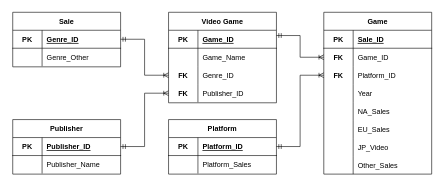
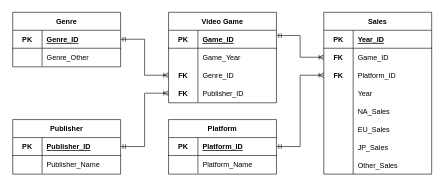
  <mxCell id="0" />
  <mxCell id="1" parent="0" />
- <mxCell id="2" value="Game" style="shape=table;startSize=30;container=1;collapsible=1;childLayout=tableLayout;fixedRows=1;rowLines=0;fontStyle=1;align=center;resizeLast=1;" parent="1" vertex="1"><mxGeometry x="539" y="20" width="180" height="270" as="geometry" /></mxCell>
+ <mxCell id="2" value="Sales" style="shape=table;startSize=30;container=1;collapsible=1;childLayout=tableLayout;fixedRows=1;rowLines=0;fontStyle=1;align=center;resizeLast=1;" parent="1" vertex="1"><mxGeometry x="539" y="20" width="180" height="270" as="geometry" /></mxCell>
  <mxCell id="3" value="" style="shape=tableRow;horizontal=0;startSize=0;swimlaneHead=0;swimlaneBody=0;fillColor=none;collapsible=0;dropTarget=0;points=[[0,0.5],[1,0.5]];portConstraint=eastwest;top=0;left=0;right=0;bottom=1;" parent="2" vertex="1"><mxGeometry y="30" width="180" height="30" as="geometry" /></mxCell>
  <mxCell id="4" value="PK" style="shape=partialRectangle;connectable=0;fillColor=none;top=0;left=0;bottom=0;right=0;editable=1;overflow=hidden;fontStyle=1" parent="3" vertex="1"><mxGeometry width="49" height="30" as="geometry"><mxRectangle width="49" height="30" as="alternateBounds" /></mxGeometry></mxCell>
- <mxCell id="5" value="Sale_ID" style="shape=partialRectangle;connectable=0;fillColor=none;top=0;left=0;bottom=0;right=0;align=left;spacingLeft=6;overflow=hidden;fontStyle=5" parent="3" vertex="1"><mxGeometry x="49" width="131" height="30" as="geometry"><mxRectangle width="131" height="30" as="alternateBounds" /></mxGeometry></mxCell>
+ <mxCell id="5" value="Year_ID" style="shape=partialRectangle;connectable=0;fillColor=none;top=0;left=0;bottom=0;right=0;align=left;spacingLeft=6;overflow=hidden;fontStyle=5" parent="3" vertex="1"><mxGeometry x="49" width="131" height="30" as="geometry"><mxRectangle width="131" height="30" as="alternateBounds" /></mxGeometry></mxCell>
  <mxCell id="6" value="" style="shape=tableRow;horizontal=0;startSize=0;swimlaneHead=0;swimlaneBody=0;fillColor=none;collapsible=0;dropTarget=0;points=[[0,0.5],[1,0.5]];portConstraint=eastwest;top=0;left=0;right=0;bottom=0;" vertex="1" parent="2"><mxGeometry y="60" width="180" height="30" as="geometry" /></mxCell>
  <mxCell id="7" value="FK" style="shape=partialRectangle;connectable=0;fillColor=none;top=0;left=0;bottom=0;right=0;editable=1;overflow=hidden;fontStyle=1" vertex="1" parent="6"><mxGeometry width="49" height="30" as="geometry"><mxRectangle width="49" height="30" as="alternateBounds" /></mxGeometry></mxCell>
  <mxCell id="8" value="Game_ID" style="shape=partialRectangle;connectable=0;fillColor=none;top=0;left=0;bottom=0;right=0;align=left;spacingLeft=6;overflow=hidden;" vertex="1" parent="6"><mxGeometry x="49" width="131" height="30" as="geometry"><mxRectangle width="131" height="30" as="alternateBounds" /></mxGeometry></mxCell>
  <mxCell id="9" value="" style="shape=tableRow;horizontal=0;startSize=0;swimlaneHead=0;swimlaneBody=0;fillColor=none;collapsible=0;dropTarget=0;points=[[0,0.5],[1,0.5]];portConstraint=eastwest;top=0;left=0;right=0;bottom=0;swimlaneLine=1;" parent="2" vertex="1"><mxGeometry y="90" width="180" height="30" as="geometry" /></mxCell>
  <mxCell id="10" value="FK" style="shape=partialRectangle;connectable=0;fillColor=none;top=0;left=0;bottom=0;right=0;editable=1;overflow=hidden;fontStyle=1" parent="9" vertex="1"><mxGeometry width="49" height="30" as="geometry"><mxRectangle width="49" height="30" as="alternateBounds" /></mxGeometry></mxCell>
  <mxCell id="11" value="Platform_ID" style="shape=partialRectangle;connectable=0;fillColor=none;top=0;left=0;bottom=0;right=0;align=left;spacingLeft=6;overflow=hidden;" parent="9" vertex="1"><mxGeometry x="49" width="131" height="30" as="geometry"><mxRectangle width="131" height="30" as="alternateBounds" /></mxGeometry></mxCell>
  <mxCell id="12" style="shape=tableRow;horizontal=0;startSize=0;swimlaneHead=0;swimlaneBody=0;fillColor=none;collapsible=0;dropTarget=0;points=[[0,0.5],[1,0.5]];portConstraint=eastwest;top=0;left=0;right=0;bottom=0;" vertex="1" parent="2"><mxGeometry y="120" width="180" height="30" as="geometry" /></mxCell>
  <mxCell id="13" value="" style="shape=partialRectangle;connectable=0;fillColor=none;top=0;left=0;bottom=0;right=0;editable=1;overflow=hidden;fontStyle=1" vertex="1" parent="12"><mxGeometry width="49" height="30" as="geometry"><mxRectangle width="49" height="30" as="alternateBounds" /></mxGeometry></mxCell>
  <mxCell id="14" value="Year" style="shape=partialRectangle;connectable=0;fillColor=none;top=0;left=0;bottom=0;right=0;align=left;spacingLeft=6;overflow=hidden;" vertex="1" parent="12"><mxGeometry x="49" width="131" height="30" as="geometry"><mxRectangle width="131" height="30" as="alternateBounds" /></mxGeometry></mxCell>
  <mxCell id="15" style="shape=tableRow;horizontal=0;startSize=0;swimlaneHead=0;swimlaneBody=0;fillColor=none;collapsible=0;dropTarget=0;points=[[0,0.5],[1,0.5]];portConstraint=eastwest;top=0;left=0;right=0;bottom=0;" vertex="1" parent="2"><mxGeometry y="150" width="180" height="30" as="geometry" /></mxCell>
  <mxCell id="16" value="" style="shape=partialRectangle;connectable=0;fillColor=none;top=0;left=0;bottom=0;right=0;editable=1;overflow=hidden;fontStyle=1" vertex="1" parent="15"><mxGeometry width="49" height="30" as="geometry"><mxRectangle width="49" height="30" as="alternateBounds" /></mxGeometry></mxCell>
  <mxCell id="17" value="NA_Sales" style="shape=partialRectangle;connectable=0;fillColor=none;top=0;left=0;bottom=0;right=0;align=left;spacingLeft=6;overflow=hidden;" vertex="1" parent="15"><mxGeometry x="49" width="131" height="30" as="geometry"><mxRectangle width="131" height="30" as="alternateBounds" /></mxGeometry></mxCell>
  <mxCell id="18" style="shape=tableRow;horizontal=0;startSize=0;swimlaneHead=0;swimlaneBody=0;fillColor=none;collapsible=0;dropTarget=0;points=[[0,0.5],[1,0.5]];portConstraint=eastwest;top=0;left=0;right=0;bottom=0;" vertex="1" parent="2"><mxGeometry y="180" width="180" height="30" as="geometry" /></mxCell>
  <mxCell id="19" value="" style="shape=partialRectangle;connectable=0;fillColor=none;top=0;left=0;bottom=0;right=0;editable=1;overflow=hidden;fontStyle=1" vertex="1" parent="18"><mxGeometry width="49" height="30" as="geometry"><mxRectangle width="49" height="30" as="alternateBounds" /></mxGeometry></mxCell>
  <mxCell id="20" value="EU_Sales" style="shape=partialRectangle;connectable=0;fillColor=none;top=0;left=0;bottom=0;right=0;align=left;spacingLeft=6;overflow=hidden;" vertex="1" parent="18"><mxGeometry x="49" width="131" height="30" as="geometry"><mxRectangle width="131" height="30" as="alternateBounds" /></mxGeometry></mxCell>
  <mxCell id="21" style="shape=tableRow;horizontal=0;startSize=0;swimlaneHead=0;swimlaneBody=0;fillColor=none;collapsible=0;dropTarget=0;points=[[0,0.5],[1,0.5]];portConstraint=eastwest;top=0;left=0;right=0;bottom=0;" vertex="1" parent="2"><mxGeometry y="210" width="180" height="30" as="geometry" /></mxCell>
  <mxCell id="22" value="" style="shape=partialRectangle;connectable=0;fillColor=none;top=0;left=0;bottom=0;right=0;editable=1;overflow=hidden;fontStyle=1" vertex="1" parent="21"><mxGeometry width="49" height="30" as="geometry"><mxRectangle width="49" height="30" as="alternateBounds" /></mxGeometry></mxCell>
- <mxCell id="23" value="JP_Video" style="shape=partialRectangle;connectable=0;fillColor=none;top=0;left=0;bottom=0;right=0;align=left;spacingLeft=6;overflow=hidden;" vertex="1" parent="21"><mxGeometry x="49" width="131" height="30" as="geometry"><mxRectangle width="131" height="30" as="alternateBounds" /></mxGeometry></mxCell>
+ <mxCell id="23" value="JP_Sales" style="shape=partialRectangle;connectable=0;fillColor=none;top=0;left=0;bottom=0;right=0;align=left;spacingLeft=6;overflow=hidden;" vertex="1" parent="21"><mxGeometry x="49" width="131" height="30" as="geometry"><mxRectangle width="131" height="30" as="alternateBounds" /></mxGeometry></mxCell>
  <mxCell id="24" style="shape=tableRow;horizontal=0;startSize=0;swimlaneHead=0;swimlaneBody=0;fillColor=none;collapsible=0;dropTarget=0;points=[[0,0.5],[1,0.5]];portConstraint=eastwest;top=0;left=0;right=0;bottom=0;" vertex="1" parent="2"><mxGeometry y="240" width="180" height="30" as="geometry" /></mxCell>
  <mxCell id="25" value="" style="shape=partialRectangle;connectable=0;fillColor=none;top=0;left=0;bottom=0;right=0;editable=1;overflow=hidden;fontStyle=1" vertex="1" parent="24"><mxGeometry width="49" height="30" as="geometry"><mxRectangle width="49" height="30" as="alternateBounds" /></mxGeometry></mxCell>
  <mxCell id="26" value="Other_Sales" style="shape=partialRectangle;connectable=0;fillColor=none;top=0;left=0;bottom=0;right=0;align=left;spacingLeft=6;overflow=hidden;" vertex="1" parent="24"><mxGeometry x="49" width="131" height="30" as="geometry"><mxRectangle width="131" height="30" as="alternateBounds" /></mxGeometry></mxCell>
- <mxCell id="27" value="Sale" style="shape=table;startSize=30;container=1;collapsible=1;childLayout=tableLayout;fixedRows=1;rowLines=0;fontStyle=1;align=center;resizeLast=1;" vertex="1" parent="1"><mxGeometry x="20" y="20" width="180" height="91" as="geometry" /></mxCell>
+ <mxCell id="27" value="Genre" style="shape=table;startSize=30;container=1;collapsible=1;childLayout=tableLayout;fixedRows=1;rowLines=0;fontStyle=1;align=center;resizeLast=1;" vertex="1" parent="1"><mxGeometry x="20" y="20" width="180" height="91" as="geometry" /></mxCell>
  <mxCell id="28" value="" style="shape=tableRow;horizontal=0;startSize=0;swimlaneHead=0;swimlaneBody=0;fillColor=none;collapsible=0;dropTarget=0;points=[[0,0.5],[1,0.5]];portConstraint=eastwest;top=0;left=0;right=0;bottom=1;" vertex="1" parent="27"><mxGeometry y="30" width="180" height="30" as="geometry" /></mxCell>
  <mxCell id="29" value="PK" style="shape=partialRectangle;connectable=0;fillColor=none;top=0;left=0;bottom=0;right=0;fontStyle=1;overflow=hidden;" vertex="1" parent="28"><mxGeometry width="49" height="30" as="geometry"><mxRectangle width="49" height="30" as="alternateBounds" /></mxGeometry></mxCell>
  <mxCell id="30" value="Genre_ID" style="shape=partialRectangle;connectable=0;fillColor=none;top=0;left=0;bottom=0;right=0;align=left;spacingLeft=6;fontStyle=5;overflow=hidden;" vertex="1" parent="28"><mxGeometry x="49" width="131" height="30" as="geometry"><mxRectangle width="131" height="30" as="alternateBounds" /></mxGeometry></mxCell>
  <mxCell id="31" value="" style="shape=tableRow;horizontal=0;startSize=0;swimlaneHead=0;swimlaneBody=0;fillColor=none;collapsible=0;dropTarget=0;points=[[0,0.5],[1,0.5]];portConstraint=eastwest;top=0;left=0;right=0;bottom=0;" vertex="1" parent="27"><mxGeometry y="60" width="180" height="30" as="geometry" /></mxCell>
  <mxCell id="32" value="" style="shape=partialRectangle;connectable=0;fillColor=none;top=0;left=0;bottom=0;right=0;editable=1;overflow=hidden;" vertex="1" parent="31"><mxGeometry width="49" height="30" as="geometry"><mxRectangle width="49" height="30" as="alternateBounds" /></mxGeometry></mxCell>
  <mxCell id="33" value="Genre_Other" style="shape=partialRectangle;connectable=0;fillColor=none;top=0;left=0;bottom=0;right=0;align=left;spacingLeft=6;overflow=hidden;" vertex="1" parent="31"><mxGeometry x="49" width="131" height="30" as="geometry"><mxRectangle width="131" height="30" as="alternateBounds" /></mxGeometry></mxCell>
  <mxCell id="34" value="" style="fontSize=12;html=1;endArrow=ERoneToMany;startArrow=ERmandOne;rounded=0;exitX=1;exitY=0.5;exitDx=0;exitDy=0;entryX=0;entryY=0.5;entryDx=0;entryDy=0;edgeStyle=orthogonalEdgeStyle;endFill=0;" edge="1" parent="1" source="28" target="58"><mxGeometry width="100" height="100" relative="1" as="geometry"><mxPoint x="460" y="150" as="sourcePoint" /><mxPoint x="540" y="294" as="targetPoint" /></mxGeometry></mxCell>
  <mxCell id="35" value="Publisher" style="shape=table;startSize=30;container=1;collapsible=1;childLayout=tableLayout;fixedRows=1;rowLines=0;fontStyle=1;align=center;resizeLast=1;" vertex="1" parent="1"><mxGeometry x="20" y="199" width="180" height="91" as="geometry" /></mxCell>
  <mxCell id="36" value="" style="shape=tableRow;horizontal=0;startSize=0;swimlaneHead=0;swimlaneBody=0;fillColor=none;collapsible=0;dropTarget=0;points=[[0,0.5],[1,0.5]];portConstraint=eastwest;top=0;left=0;right=0;bottom=1;" vertex="1" parent="35"><mxGeometry y="30" width="180" height="30" as="geometry" /></mxCell>
  <mxCell id="37" value="PK" style="shape=partialRectangle;connectable=0;fillColor=none;top=0;left=0;bottom=0;right=0;fontStyle=1;overflow=hidden;" vertex="1" parent="36"><mxGeometry width="49" height="30" as="geometry"><mxRectangle width="49" height="30" as="alternateBounds" /></mxGeometry></mxCell>
  <mxCell id="38" value="Publisher_ID" style="shape=partialRectangle;connectable=0;fillColor=none;top=0;left=0;bottom=0;right=0;align=left;spacingLeft=6;fontStyle=5;overflow=hidden;" vertex="1" parent="36"><mxGeometry x="49" width="131" height="30" as="geometry"><mxRectangle width="131" height="30" as="alternateBounds" /></mxGeometry></mxCell>
  <mxCell id="39" value="" style="shape=tableRow;horizontal=0;startSize=0;swimlaneHead=0;swimlaneBody=0;fillColor=none;collapsible=0;dropTarget=0;points=[[0,0.5],[1,0.5]];portConstraint=eastwest;top=0;left=0;right=0;bottom=0;" vertex="1" parent="35"><mxGeometry y="60" width="180" height="30" as="geometry" /></mxCell>
  <mxCell id="40" value="" style="shape=partialRectangle;connectable=0;fillColor=none;top=0;left=0;bottom=0;right=0;editable=1;overflow=hidden;" vertex="1" parent="39"><mxGeometry width="49" height="30" as="geometry"><mxRectangle width="49" height="30" as="alternateBounds" /></mxGeometry></mxCell>
  <mxCell id="41" value="Publisher_Name" style="shape=partialRectangle;connectable=0;fillColor=none;top=0;left=0;bottom=0;right=0;align=left;spacingLeft=6;overflow=hidden;" vertex="1" parent="39"><mxGeometry x="49" width="131" height="30" as="geometry"><mxRectangle width="131" height="30" as="alternateBounds" /></mxGeometry></mxCell>
  <mxCell id="42" value="Platform" style="shape=table;startSize=30;container=1;collapsible=1;childLayout=tableLayout;fixedRows=1;rowLines=0;fontStyle=1;align=center;resizeLast=1;" vertex="1" parent="1"><mxGeometry x="280" y="199" width="180" height="91" as="geometry" /></mxCell>
  <mxCell id="43" value="" style="shape=tableRow;horizontal=0;startSize=0;swimlaneHead=0;swimlaneBody=0;fillColor=none;collapsible=0;dropTarget=0;points=[[0,0.5],[1,0.5]];portConstraint=eastwest;top=0;left=0;right=0;bottom=1;" vertex="1" parent="42"><mxGeometry y="30" width="180" height="30" as="geometry" /></mxCell>
  <mxCell id="44" value="PK" style="shape=partialRectangle;connectable=0;fillColor=none;top=0;left=0;bottom=0;right=0;fontStyle=1;overflow=hidden;" vertex="1" parent="43"><mxGeometry width="49" height="30" as="geometry"><mxRectangle width="49" height="30" as="alternateBounds" /></mxGeometry></mxCell>
  <mxCell id="45" value="Platform_ID" style="shape=partialRectangle;connectable=0;fillColor=none;top=0;left=0;bottom=0;right=0;align=left;spacingLeft=6;fontStyle=5;overflow=hidden;" vertex="1" parent="43"><mxGeometry x="49" width="131" height="30" as="geometry"><mxRectangle width="131" height="30" as="alternateBounds" /></mxGeometry></mxCell>
  <mxCell id="46" value="" style="shape=tableRow;horizontal=0;startSize=0;swimlaneHead=0;swimlaneBody=0;fillColor=none;collapsible=0;dropTarget=0;points=[[0,0.5],[1,0.5]];portConstraint=eastwest;top=0;left=0;right=0;bottom=0;" vertex="1" parent="42"><mxGeometry y="60" width="180" height="30" as="geometry" /></mxCell>
  <mxCell id="47" value="" style="shape=partialRectangle;connectable=0;fillColor=none;top=0;left=0;bottom=0;right=0;editable=1;overflow=hidden;fontStyle=1" vertex="1" parent="46"><mxGeometry width="49" height="30" as="geometry"><mxRectangle width="49" height="30" as="alternateBounds" /></mxGeometry></mxCell>
- <mxCell id="48" value="Platform_Sales" style="shape=partialRectangle;connectable=0;fillColor=none;top=0;left=0;bottom=0;right=0;align=left;spacingLeft=6;overflow=hidden;" vertex="1" parent="46"><mxGeometry x="49" width="131" height="30" as="geometry"><mxRectangle width="131" height="30" as="alternateBounds" /></mxGeometry></mxCell>
+ <mxCell id="48" value="Platform_Name" style="shape=partialRectangle;connectable=0;fillColor=none;top=0;left=0;bottom=0;right=0;align=left;spacingLeft=6;overflow=hidden;" vertex="1" parent="46"><mxGeometry x="49" width="131" height="30" as="geometry"><mxRectangle width="131" height="30" as="alternateBounds" /></mxGeometry></mxCell>
  <mxCell id="49" value="" style="fontSize=12;html=1;endArrow=ERoneToMany;startArrow=ERmandOne;rounded=0;edgeStyle=orthogonalEdgeStyle;entryX=0;entryY=0.5;entryDx=0;entryDy=0;" edge="1" parent="1" source="43" target="9"><mxGeometry width="100" height="100" relative="1" as="geometry"><mxPoint x="600" y="330" as="sourcePoint" /><mxPoint x="520" y="230" as="targetPoint" /></mxGeometry></mxCell>
  <mxCell id="50" value="" style="fontSize=12;html=1;endArrow=ERoneToMany;startArrow=ERmandOne;rounded=0;exitX=1;exitY=0.5;exitDx=0;exitDy=0;entryX=0;entryY=0.5;entryDx=0;entryDy=0;edgeStyle=orthogonalEdgeStyle;endFill=0;" edge="1" parent="1" source="36" target="61"><mxGeometry width="100" height="100" relative="1" as="geometry"><mxPoint x="470" y="160" as="sourcePoint" /><mxPoint x="553" y="256" as="targetPoint" /></mxGeometry></mxCell>
  <mxCell id="51" value="Video Game" style="shape=table;startSize=30;container=1;collapsible=1;childLayout=tableLayout;fixedRows=1;rowLines=0;fontStyle=1;align=center;resizeLast=1;" vertex="1" parent="1"><mxGeometry x="280" y="20" width="180" height="151" as="geometry" /></mxCell>
  <mxCell id="52" value="" style="shape=tableRow;horizontal=0;startSize=0;swimlaneHead=0;swimlaneBody=0;fillColor=none;collapsible=0;dropTarget=0;points=[[0,0.5],[1,0.5]];portConstraint=eastwest;top=0;left=0;right=0;bottom=1;" vertex="1" parent="51"><mxGeometry y="30" width="180" height="30" as="geometry" /></mxCell>
  <mxCell id="53" value="PK" style="shape=partialRectangle;connectable=0;fillColor=none;top=0;left=0;bottom=0;right=0;fontStyle=1;overflow=hidden;" vertex="1" parent="52"><mxGeometry width="49" height="30" as="geometry"><mxRectangle width="49" height="30" as="alternateBounds" /></mxGeometry></mxCell>
  <mxCell id="54" value="Game_ID" style="shape=partialRectangle;connectable=0;fillColor=none;top=0;left=0;bottom=0;right=0;align=left;spacingLeft=6;fontStyle=5;overflow=hidden;" vertex="1" parent="52"><mxGeometry x="49" width="131" height="30" as="geometry"><mxRectangle width="131" height="30" as="alternateBounds" /></mxGeometry></mxCell>
  <mxCell id="55" value="" style="shape=tableRow;horizontal=0;startSize=0;swimlaneHead=0;swimlaneBody=0;fillColor=none;collapsible=0;dropTarget=0;points=[[0,0.5],[1,0.5]];portConstraint=eastwest;top=0;left=0;right=0;bottom=0;" vertex="1" parent="51"><mxGeometry y="60" width="180" height="30" as="geometry" /></mxCell>
  <mxCell id="56" value="" style="shape=partialRectangle;connectable=0;fillColor=none;top=0;left=0;bottom=0;right=0;editable=1;overflow=hidden;" vertex="1" parent="55"><mxGeometry width="49" height="30" as="geometry"><mxRectangle width="49" height="30" as="alternateBounds" /></mxGeometry></mxCell>
- <mxCell id="57" value="Game_Name" style="shape=partialRectangle;connectable=0;fillColor=none;top=0;left=0;bottom=0;right=0;align=left;spacingLeft=6;overflow=hidden;" vertex="1" parent="55"><mxGeometry x="49" width="131" height="30" as="geometry"><mxRectangle width="131" height="30" as="alternateBounds" /></mxGeometry></mxCell>
+ <mxCell id="57" value="Game_Year" style="shape=partialRectangle;connectable=0;fillColor=none;top=0;left=0;bottom=0;right=0;align=left;spacingLeft=6;overflow=hidden;" vertex="1" parent="55"><mxGeometry x="49" width="131" height="30" as="geometry"><mxRectangle width="131" height="30" as="alternateBounds" /></mxGeometry></mxCell>
  <mxCell id="58" value="" style="shape=tableRow;horizontal=0;startSize=0;swimlaneHead=0;swimlaneBody=0;fillColor=none;collapsible=0;dropTarget=0;points=[[0,0.5],[1,0.5]];portConstraint=eastwest;top=0;left=0;right=0;bottom=0;" vertex="1" parent="51"><mxGeometry y="90" width="180" height="30" as="geometry" /></mxCell>
  <mxCell id="59" value="FK" style="shape=partialRectangle;connectable=0;fillColor=none;top=0;left=0;bottom=0;right=0;editable=1;overflow=hidden;fontStyle=1" vertex="1" parent="58"><mxGeometry width="49" height="30" as="geometry"><mxRectangle width="49" height="30" as="alternateBounds" /></mxGeometry></mxCell>
  <mxCell id="60" value="Genre_ID" style="shape=partialRectangle;connectable=0;fillColor=none;top=0;left=0;bottom=0;right=0;align=left;spacingLeft=6;overflow=hidden;" vertex="1" parent="58"><mxGeometry x="49" width="131" height="30" as="geometry"><mxRectangle width="131" height="30" as="alternateBounds" /></mxGeometry></mxCell>
  <mxCell id="61" value="" style="shape=tableRow;horizontal=0;startSize=0;swimlaneHead=0;swimlaneBody=0;fillColor=none;collapsible=0;dropTarget=0;points=[[0,0.5],[1,0.5]];portConstraint=eastwest;top=0;left=0;right=0;bottom=0;" vertex="1" parent="51"><mxGeometry y="120" width="180" height="30" as="geometry" /></mxCell>
  <mxCell id="62" value="FK" style="shape=partialRectangle;connectable=0;fillColor=none;top=0;left=0;bottom=0;right=0;editable=1;overflow=hidden;fontStyle=1" vertex="1" parent="61"><mxGeometry width="49" height="30" as="geometry"><mxRectangle width="49" height="30" as="alternateBounds" /></mxGeometry></mxCell>
  <mxCell id="63" value="Publisher_ID" style="shape=partialRectangle;connectable=0;fillColor=none;top=0;left=0;bottom=0;right=0;align=left;spacingLeft=6;overflow=hidden;" vertex="1" parent="61"><mxGeometry x="49" width="131" height="30" as="geometry"><mxRectangle width="131" height="30" as="alternateBounds" /></mxGeometry></mxCell>
  <mxCell id="64" value="" style="fontSize=12;html=1;endArrow=ERoneToMany;startArrow=ERmandOne;rounded=0;exitX=1;exitY=0.293;exitDx=0;exitDy=0;exitPerimeter=0;edgeStyle=orthogonalEdgeStyle;endFill=0;" edge="1" parent="1" source="52" target="6"><mxGeometry width="100" height="100" relative="1" as="geometry"><mxPoint x="380" y="290" as="sourcePoint" /><mxPoint x="480" y="290" as="targetPoint" /></mxGeometry></mxCell>
